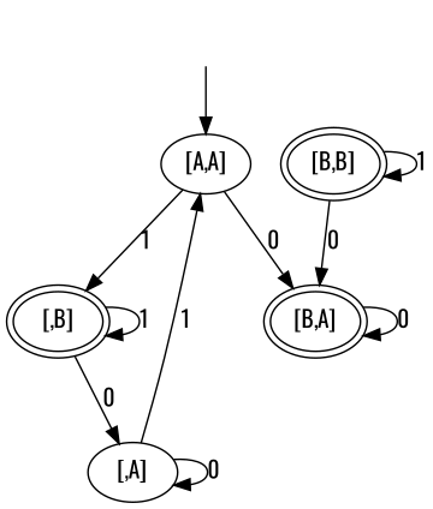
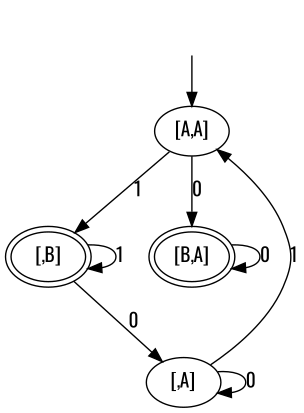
  digraph {
    fontname=Oswald
    node [fontname=Oswald]
    edge [fontname=Oswald]
    _nil [style=invis]
    "[A,A]"
    "[,B]" [peripheries=2]
    "[B,A]" [peripheries=2]
    "[,A]"
-   "[B,B]" [peripheries=2]
    _nil -> "[A,A]"
    "[A,A]" -> "[,B]" [label=1]
    "[A,A]" -> "[B,A]" [label=0]
    "[,B]" -> "[,B]" [label=1]
    "[,B]" -> "[,A]" [label=0]
    "[B,A]" -> "[B,A]" [label=0]
    "[,A]" -> "[A,A]" [label=1]
    "[,A]" -> "[,A]" [label=0]
-   "[B,B]" -> "[B,A]" [label=0]
-   "[B,B]" -> "[B,B]" [label=1]
  }
